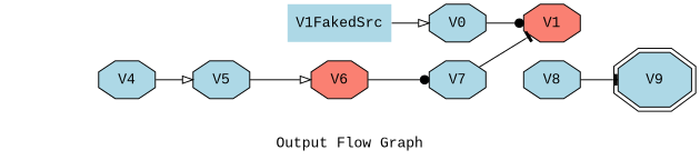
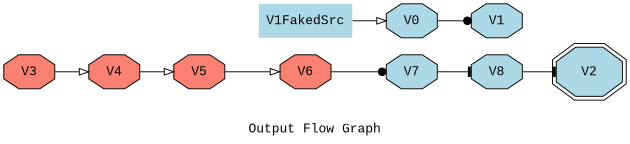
  digraph {
    fontname="Liberation Mono"
    label="Output Flow Graph"
    rankdir=LR
    node [fillcolor=salmon fontname="Liberation Mono" shape=octagon style=filled]
    edge [arrowhead=onormal fontname="Liberation Mono"]
-   n1 [label=V1]
+   n1 [fillcolor=lightblue label=V1]
    n2 [fillcolor=lightblue label=V8]
-   n3 [fillcolor=lightblue label=V9 shape=doubleoctagon]
+   n3 [fillcolor=lightblue label=V2 shape=doubleoctagon]
    n4 [fillcolor=lightblue label=V0]
    n5 [fillcolor=lightblue label=V7]
-   n7 [fillcolor=lightblue label=V4]
-   n8 [fillcolor=lightblue label=V5]
+   n6 [label=V3]
+   n7 [label=V4]
+   n8 [label=V5]
    n9 [label=V6]
    n10 [fillcolor=lightblue label=V1FakedSrc shape=none]
    n2 -> n3 [arrowhead=tee]
    n4 -> n1 [arrowhead=dot]
-   n5 -> n1 [arrowhead=tee]
+   n5 -> n2 [arrowhead=tee]
+   n6 -> n7
    n7 -> n8
    n8 -> n9
    n9 -> n5 [arrowhead=dot]
    n10 -> n4
  }
